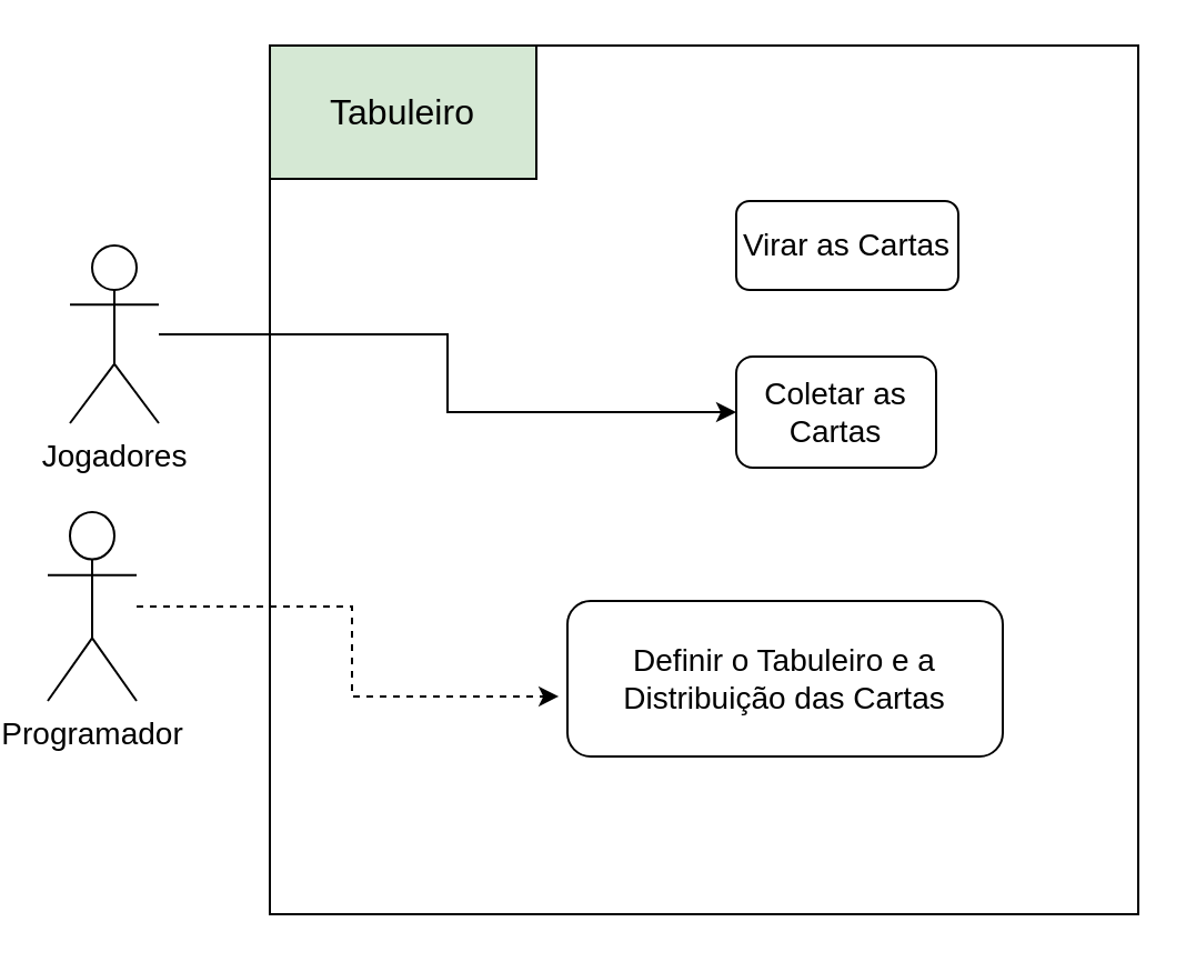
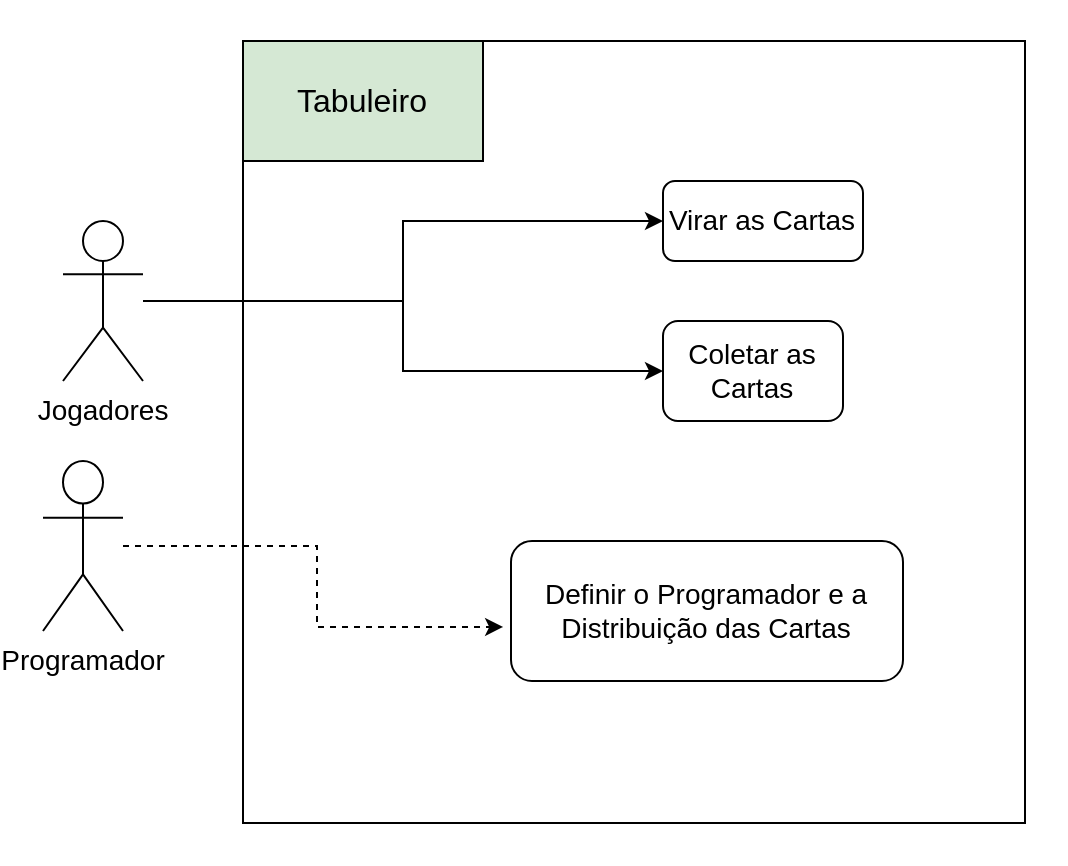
  <mxCell id="0" />
  <mxCell id="1" parent="0" />
  <mxCell id="2" value="&lt;font style=&quot;font-size: 14px;&quot;&gt;Programador&lt;/font&gt;" style="shape=umlActor;verticalLabelPosition=bottom;verticalAlign=top;html=1;outlineConnect=0;" vertex="1" parent="1"><mxGeometry x="20" y="230" width="40" height="85" as="geometry" /></mxCell>
  <mxCell id="3" value="" style="whiteSpace=wrap;html=1;aspect=fixed;rounded=0;glass=0;shadow=0;" vertex="1" parent="1"><mxGeometry x="120" y="20" width="391" height="391" as="geometry" /></mxCell>
  <mxCell id="4" style="edgeStyle=orthogonalEdgeStyle;rounded=0;orthogonalLoop=1;jettySize=auto;html=1;exitX=0.5;exitY=1;exitDx=0;exitDy=0;" edge="1" parent="1"><mxGeometry relative="1" as="geometry"><mxPoint x="260" y="74.5" as="sourcePoint" /><mxPoint x="260" y="74.5" as="targetPoint" /></mxGeometry></mxCell>
+ <mxCell id="5" style="edgeStyle=orthogonalEdgeStyle;rounded=0;orthogonalLoop=1;jettySize=auto;html=1;" edge="1" parent="1" source="7" target="9"><mxGeometry relative="1" as="geometry" /></mxCell>
  <mxCell id="6" style="edgeStyle=orthogonalEdgeStyle;rounded=0;orthogonalLoop=1;jettySize=auto;html=1;" edge="1" parent="1" source="7" target="10"><mxGeometry relative="1" as="geometry" /></mxCell>
  <mxCell id="7" value="&lt;div&gt;&lt;font style=&quot;font-size: 14px;&quot;&gt;Jogadores&lt;/font&gt;&lt;/div&gt;" style="shape=umlActor;verticalLabelPosition=bottom;verticalAlign=top;html=1;outlineConnect=0;" vertex="1" parent="1"><mxGeometry x="30" y="110" width="40" height="80" as="geometry" /></mxCell>
- <mxCell id="8" value="&lt;font style=&quot;font-size: 14px;&quot;&gt;Definir o Tabuleiro e a Distribuição das Cartas&lt;/font&gt;" style="text;html=1;strokeColor=default;fillColor=none;align=center;verticalAlign=middle;whiteSpace=wrap;rounded=1;" vertex="1" parent="1"><mxGeometry x="254" y="270" width="196" height="70" as="geometry" /></mxCell>
+ <mxCell id="8" value="&lt;font style=&quot;font-size: 14px;&quot;&gt;Definir o Programador e a Distribuição das Cartas&lt;/font&gt;" style="text;html=1;strokeColor=default;fillColor=none;align=center;verticalAlign=middle;whiteSpace=wrap;rounded=1;" vertex="1" parent="1"><mxGeometry x="254" y="270" width="196" height="70" as="geometry" /></mxCell>
  <mxCell id="9" value="&lt;font style=&quot;font-size: 14px;&quot;&gt;Virar as Cartas&lt;/font&gt;" style="text;html=1;strokeColor=default;fillColor=none;align=center;verticalAlign=middle;whiteSpace=wrap;rounded=1;" vertex="1" parent="1"><mxGeometry x="330" y="90" width="100" height="40" as="geometry" /></mxCell>
  <mxCell id="10" value="&lt;font style=&quot;font-size: 14px;&quot;&gt;Coletar as Cartas&lt;/font&gt;" style="text;html=1;strokeColor=default;fillColor=none;align=center;verticalAlign=middle;whiteSpace=wrap;rounded=1;" vertex="1" parent="1"><mxGeometry x="330" y="160" width="90" height="50" as="geometry" /></mxCell>
  <mxCell id="11" value="&lt;font size=&quot;3&quot;&gt;Tabuleiro&lt;/font&gt;" style="rounded=0;whiteSpace=wrap;html=1;fillColor=#d5e8d4;" vertex="1" parent="1"><mxGeometry x="120" y="20" width="120" height="60" as="geometry" /></mxCell>
  <mxCell id="12" style="edgeStyle=orthogonalEdgeStyle;rounded=0;orthogonalLoop=1;jettySize=auto;html=1;entryX=-0.02;entryY=0.614;entryDx=0;entryDy=0;entryPerimeter=0;dashed=1;" edge="1" parent="1" source="2" target="8"><mxGeometry relative="1" as="geometry" /></mxCell>
